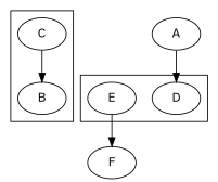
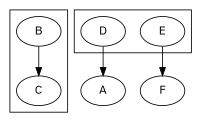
  digraph {
    fontname="IBM Plex Sans"
    node [fontname="IBM Plex Sans"]
    edge [fontname="IBM Plex Sans"]
    B
    C
    D
    E
    F
    A
    subgraph cluster_1 {
      B
      C
    }
    subgraph cluster_2 {
      D
      E
    }
-   C -> B
+   B -> C
    E -> F
-   A -> D
+   D -> A
  }
